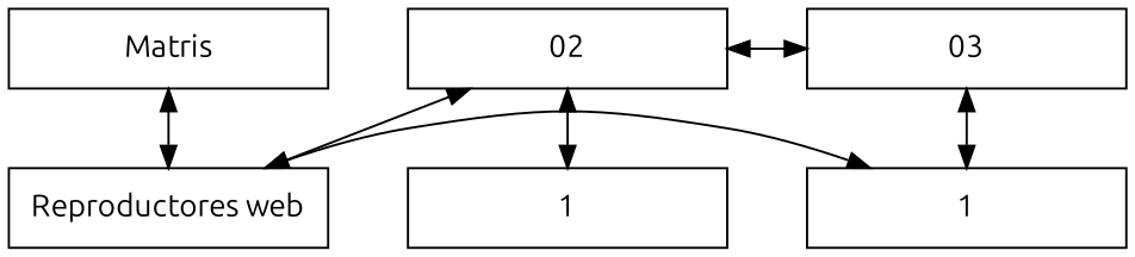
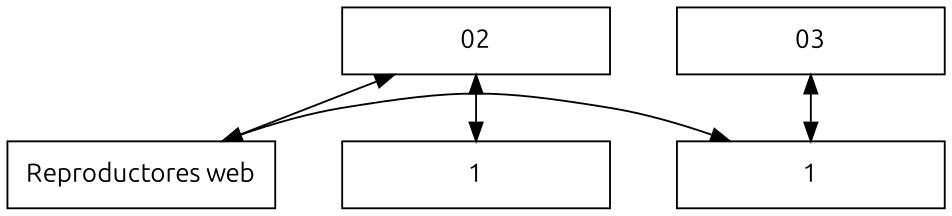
  digraph {
    fontname=Ubuntu
    nodesep=0.5
    rankdir=TB
    node [fontname=Ubuntu shape=rectangle]
    edge [dir=both fontname=Ubuntu]
-   n1 [height=0.5 label=Matris width=2]
    n2 [height=0.5 label=02 width=2]
    n3 [height=0.5 label=03 width=2]
    n4 [height=0.5 label="Reproductores web" width=2]
    n5 [height=0.5 label=1 width=2]
    n6 [height=0.5 label=1 width=2]
    subgraph sub_1 {
      rank=same
-     n1
      n2
      n3
    }
    subgraph sub_2 {
      rank=same
      n4
      n5
    }
-   n1 -> n4
-   n2 -> n3
    n2 -> n6
    n3 -> n5
    n4 -> n2
    n4 -> n5 [constraint=false]
  }
